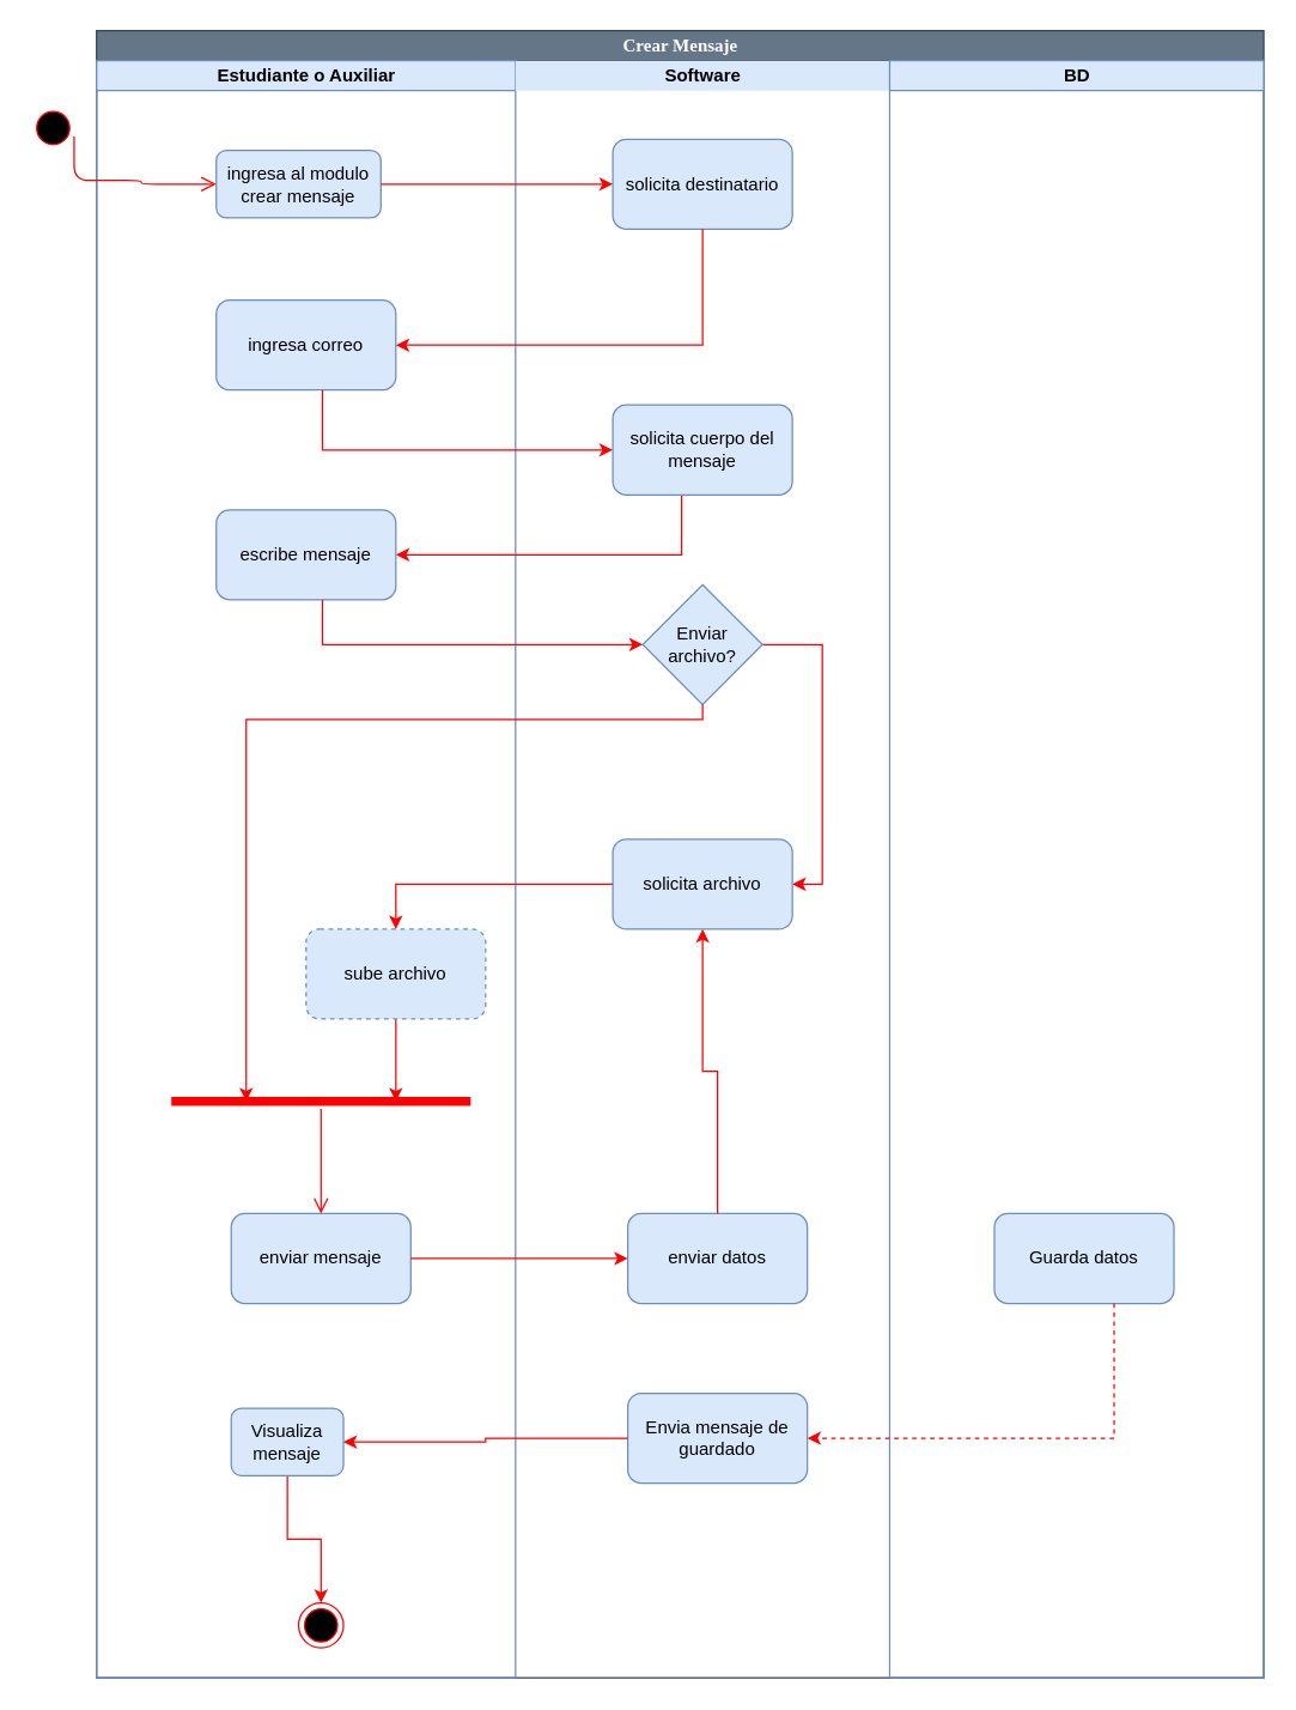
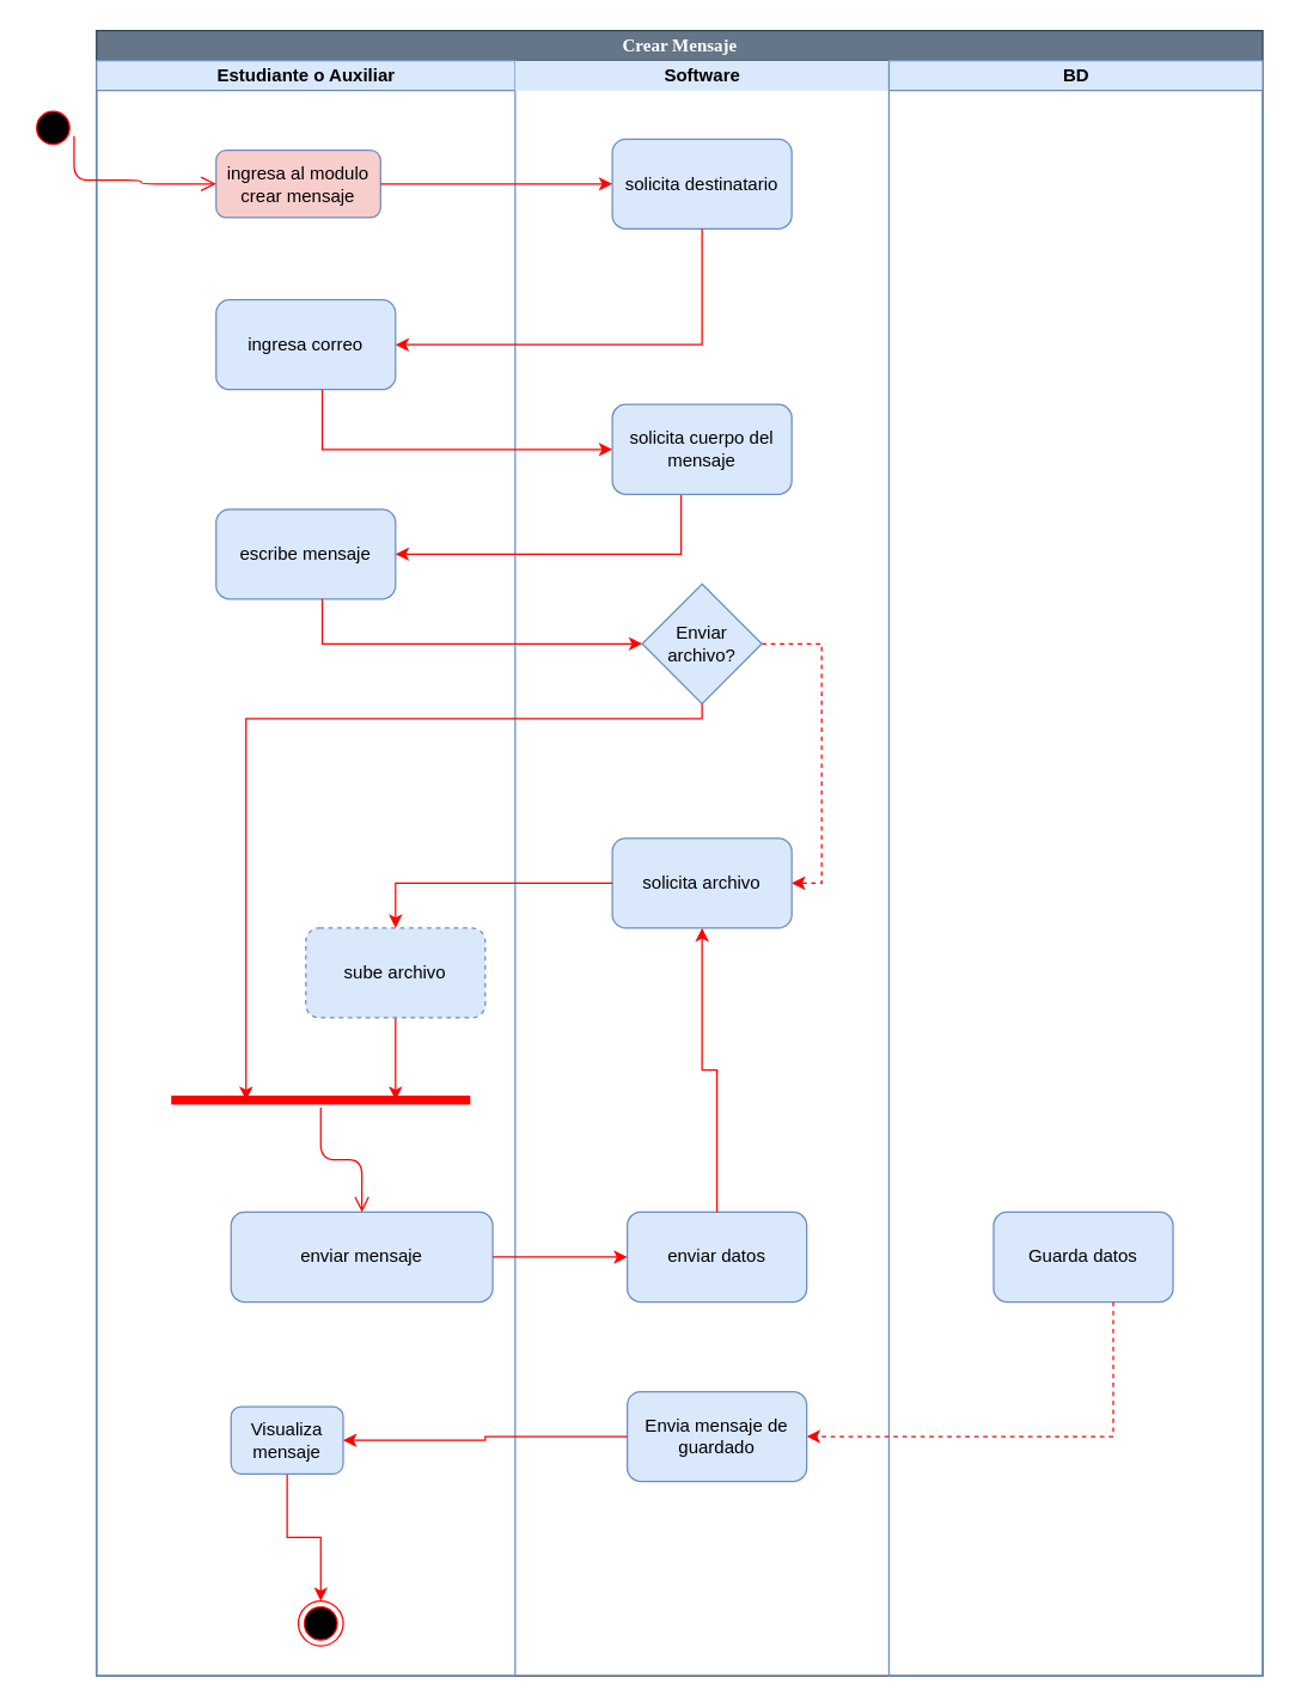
  <mxCell id="0" />
  <mxCell id="1" parent="0" />
  <mxCell id="2" value="Crear Mensaje" style="swimlane;html=1;childLayout=stackLayout;startSize=20;rounded=0;shadow=0;comic=0;labelBackgroundColor=none;strokeColor=#314354;strokeWidth=1;fillColor=#647687;fontFamily=Verdana;fontSize=12;align=center;fontColor=#ffffff;" parent="1" vertex="1"><mxGeometry x="64" y="20" width="780" height="1100" as="geometry" /></mxCell>
  <mxCell id="3" value="Estudiante o Auxiliar" style="swimlane;html=1;startSize=20;fillColor=#dae8fc;strokeColor=#6c8ebf;" parent="2" vertex="1"><mxGeometry y="20" width="280" height="1080" as="geometry" /></mxCell>
- <mxCell id="4" value="ingresa al modulo crear mensaje" style="rounded=1;whiteSpace=wrap;html=1;fillColor=#dae8fc;strokeColor=#6c8ebf;" parent="3" vertex="1"><mxGeometry x="80" y="60" width="110" height="45" as="geometry" /></mxCell>
+ <mxCell id="4" value="ingresa al modulo crear mensaje" style="rounded=1;whiteSpace=wrap;html=1;fillColor=#f8cecc;strokeColor=#6c8ebf;" parent="3" vertex="1"><mxGeometry x="80" y="60" width="110" height="45" as="geometry" /></mxCell>
  <mxCell id="5" value="ingresa correo" style="rounded=1;whiteSpace=wrap;html=1;fillColor=#dae8fc;strokeColor=#6c8ebf;" vertex="1" parent="3"><mxGeometry x="80" y="160" width="120" height="60" as="geometry" /></mxCell>
  <mxCell id="6" value="escribe mensaje" style="rounded=1;whiteSpace=wrap;html=1;fillColor=#dae8fc;strokeColor=#6c8ebf;" vertex="1" parent="3"><mxGeometry x="80" y="300" width="120" height="60" as="geometry" /></mxCell>
- <mxCell id="7" value="enviar mensaje" style="rounded=1;whiteSpace=wrap;html=1;fillColor=#dae8fc;strokeColor=#6c8ebf;" vertex="1" parent="3"><mxGeometry x="90" y="770" width="120" height="60" as="geometry" /></mxCell>
+ <mxCell id="7" value="enviar mensaje" style="rounded=1;whiteSpace=wrap;html=1;fillColor=#dae8fc;strokeColor=#6c8ebf;" vertex="1" parent="3"><mxGeometry x="90" y="770" width="175" height="60" as="geometry" /></mxCell>
  <mxCell id="8" style="edgeStyle=orthogonalEdgeStyle;rounded=0;orthogonalLoop=1;jettySize=auto;html=1;entryX=0.75;entryY=0.5;entryDx=0;entryDy=0;entryPerimeter=0;strokeColor=#FF0000;" edge="1" parent="3" source="9" target="10"><mxGeometry relative="1" as="geometry" /></mxCell>
  <mxCell id="9" value="sube archivo" style="rounded=1;whiteSpace=wrap;html=1;fillColor=#dae8fc;strokeColor=#6c8ebf;dashed=1;" vertex="1" parent="3"><mxGeometry x="140" y="580" width="120" height="60" as="geometry" /></mxCell>
  <mxCell id="10" value="" style="shape=line;html=1;strokeWidth=6;strokeColor=#ff0000;" vertex="1" parent="3"><mxGeometry x="50" y="690" width="200" height="10" as="geometry" /></mxCell>
  <mxCell id="11" value="" style="edgeStyle=orthogonalEdgeStyle;html=1;verticalAlign=bottom;endArrow=open;endSize=8;strokeColor=#ff0000;entryX=0.5;entryY=0;entryDx=0;entryDy=0;entryPerimeter=0;" edge="1" source="10" parent="3" target="7"><mxGeometry relative="1" as="geometry"><mxPoint x="150" y="750" as="targetPoint" /></mxGeometry></mxCell>
  <mxCell id="12" style="edgeStyle=orthogonalEdgeStyle;rounded=0;orthogonalLoop=1;jettySize=auto;html=1;entryX=0.5;entryY=0;entryDx=0;entryDy=0;strokeColor=#FF0000;" edge="1" parent="3" source="13" target="14"><mxGeometry relative="1" as="geometry" /></mxCell>
  <mxCell id="13" value="Visualiza mensaje" style="rounded=1;whiteSpace=wrap;html=1;fillColor=#dae8fc;strokeColor=#6c8ebf;" vertex="1" parent="3"><mxGeometry x="90" y="900" width="75" height="45" as="geometry" /></mxCell>
  <mxCell id="14" value="" style="ellipse;html=1;shape=endState;fillColor=#000000;strokeColor=#ff0000;" vertex="1" parent="3"><mxGeometry x="135" y="1030" width="30" height="30" as="geometry" /></mxCell>
  <mxCell id="15" value="Software" style="swimlane;html=1;startSize=20;fillColor=#dae8fc;strokeColor=none;" parent="2" vertex="1"><mxGeometry x="280" y="20" width="250" height="1080" as="geometry" /></mxCell>
  <mxCell id="16" style="edgeStyle=orthogonalEdgeStyle;rounded=0;orthogonalLoop=1;jettySize=auto;html=1;strokeColor=#FF0000;entryX=1;entryY=0.15;entryDx=0;entryDy=0;entryPerimeter=0;" parent="15" edge="1"><mxGeometry relative="1" as="geometry"><mxPoint x="170" y="69.571" as="targetPoint" /><Array as="points"><mxPoint x="240" y="730" /><mxPoint x="240" y="69" /></Array></mxGeometry></mxCell>
  <mxCell id="17" value="solicita destinatario" style="rounded=1;whiteSpace=wrap;html=1;fillColor=#dae8fc;strokeColor=#6c8ebf;" vertex="1" parent="15"><mxGeometry x="65" y="52.5" width="120" height="60" as="geometry" /></mxCell>
- <mxCell id="18" style="edgeStyle=orthogonalEdgeStyle;rounded=0;orthogonalLoop=1;jettySize=auto;html=1;entryX=1;entryY=0.5;entryDx=0;entryDy=0;strokeColor=#FF0000;" edge="1" parent="15" source="19" target="20"><mxGeometry relative="1" as="geometry"><Array as="points"><mxPoint x="205" y="390" /><mxPoint x="205" y="550" /></Array></mxGeometry></mxCell>
+ <mxCell id="18" style="edgeStyle=orthogonalEdgeStyle;rounded=0;orthogonalLoop=1;jettySize=auto;html=1;entryX=1;entryY=0.5;entryDx=0;entryDy=0;strokeColor=#FF0000;dashed=1;" edge="1" parent="15" source="19" target="20"><mxGeometry relative="1" as="geometry"><Array as="points"><mxPoint x="205" y="390" /><mxPoint x="205" y="550" /></Array></mxGeometry></mxCell>
  <mxCell id="19" value="Enviar archivo?" style="rhombus;whiteSpace=wrap;html=1;fillColor=#dae8fc;strokeColor=#6c8ebf;" vertex="1" parent="15"><mxGeometry x="85" y="350" width="80" height="80" as="geometry" /></mxCell>
  <mxCell id="20" value="solicita archivo" style="rounded=1;whiteSpace=wrap;html=1;fillColor=#dae8fc;strokeColor=#6c8ebf;" vertex="1" parent="15"><mxGeometry x="65" y="520" width="120" height="60" as="geometry" /></mxCell>
  <mxCell id="21" value="enviar datos" style="rounded=1;whiteSpace=wrap;html=1;fillColor=#dae8fc;strokeColor=#6c8ebf;" vertex="1" parent="15"><mxGeometry x="75" y="770" width="120" height="60" as="geometry" /></mxCell>
  <mxCell id="22" value="Envia mensaje de guardado" style="rounded=1;whiteSpace=wrap;html=1;fillColor=#dae8fc;strokeColor=#6c8ebf;" vertex="1" parent="15"><mxGeometry x="75" y="890" width="120" height="60" as="geometry" /></mxCell>
  <mxCell id="23" value="BD" style="swimlane;html=1;startSize=20;fillColor=#dae8fc;strokeColor=#6c8ebf;" parent="2" vertex="1"><mxGeometry x="530" y="20" width="250" height="1080" as="geometry" /></mxCell>
  <mxCell id="24" value="Guarda datos" style="rounded=1;whiteSpace=wrap;html=1;fillColor=#dae8fc;strokeColor=#6c8ebf;" vertex="1" parent="23"><mxGeometry x="70" y="770" width="120" height="60" as="geometry" /></mxCell>
  <mxCell id="25" style="edgeStyle=orthogonalEdgeStyle;rounded=0;orthogonalLoop=1;jettySize=auto;html=1;strokeColor=#FF0000;" edge="1" parent="2" source="4" target="17"><mxGeometry relative="1" as="geometry" /></mxCell>
  <mxCell id="26" style="edgeStyle=orthogonalEdgeStyle;rounded=0;orthogonalLoop=1;jettySize=auto;html=1;entryX=1;entryY=0.5;entryDx=0;entryDy=0;strokeColor=#FF0000;" edge="1" parent="2" source="17" target="5"><mxGeometry relative="1" as="geometry"><Array as="points"><mxPoint x="405" y="210" /></Array></mxGeometry></mxCell>
  <mxCell id="27" style="edgeStyle=orthogonalEdgeStyle;rounded=0;orthogonalLoop=1;jettySize=auto;html=1;entryX=0;entryY=0.5;entryDx=0;entryDy=0;strokeColor=#FF0000;" edge="1" parent="2" source="6" target="19"><mxGeometry relative="1" as="geometry"><Array as="points"><mxPoint x="151" y="410" /></Array></mxGeometry></mxCell>
  <mxCell id="28" style="edgeStyle=orthogonalEdgeStyle;rounded=0;orthogonalLoop=1;jettySize=auto;html=1;entryX=0.5;entryY=0;entryDx=0;entryDy=0;strokeColor=#FF0000;" edge="1" parent="2" source="20" target="9"><mxGeometry relative="1" as="geometry" /></mxCell>
  <mxCell id="29" style="edgeStyle=orthogonalEdgeStyle;rounded=0;orthogonalLoop=1;jettySize=auto;html=1;entryX=0.25;entryY=0.5;entryDx=0;entryDy=0;entryPerimeter=0;strokeColor=#FF0000;" edge="1" parent="2" source="19" target="10"><mxGeometry relative="1" as="geometry"><Array as="points"><mxPoint x="405" y="460" /><mxPoint x="100" y="460" /></Array></mxGeometry></mxCell>
  <mxCell id="30" style="edgeStyle=orthogonalEdgeStyle;rounded=0;orthogonalLoop=1;jettySize=auto;html=1;strokeColor=#FF0000;" edge="1" parent="2" source="7" target="21"><mxGeometry relative="1" as="geometry" /></mxCell>
  <mxCell id="31" style="edgeStyle=orthogonalEdgeStyle;rounded=0;orthogonalLoop=1;jettySize=auto;html=1;strokeColor=#FF0000;" edge="1" parent="2" source="21" target="20"><mxGeometry relative="1" as="geometry" /></mxCell>
  <mxCell id="32" style="edgeStyle=orthogonalEdgeStyle;rounded=0;orthogonalLoop=1;jettySize=auto;html=1;entryX=1;entryY=0.5;entryDx=0;entryDy=0;strokeColor=#FF0000;dashed=1;" edge="1" parent="2" source="24" target="22"><mxGeometry relative="1" as="geometry"><Array as="points"><mxPoint x="680" y="940" /></Array></mxGeometry></mxCell>
  <mxCell id="33" style="edgeStyle=orthogonalEdgeStyle;rounded=0;orthogonalLoop=1;jettySize=auto;html=1;entryX=1;entryY=0.5;entryDx=0;entryDy=0;strokeColor=#FF0000;" edge="1" parent="2" source="22" target="13"><mxGeometry relative="1" as="geometry" /></mxCell>
  <mxCell id="34" value="" style="ellipse;html=1;shape=startState;fillColor=#000000;strokeColor=#ff0000;" parent="1" vertex="1"><mxGeometry x="20" y="70" width="30" height="30" as="geometry" /></mxCell>
  <mxCell id="35" value="" style="edgeStyle=orthogonalEdgeStyle;html=1;verticalAlign=bottom;endArrow=open;endSize=8;strokeColor=#ff0000;entryX=0;entryY=0.5;entryDx=0;entryDy=0;" parent="1" source="34" target="4" edge="1"><mxGeometry relative="1" as="geometry"><mxPoint x="49" y="160" as="targetPoint" /><Array as="points"><mxPoint x="49" y="120" /><mxPoint x="94" y="120" /><mxPoint x="94" y="123" /></Array></mxGeometry></mxCell>
  <mxCell id="36" style="edgeStyle=orthogonalEdgeStyle;rounded=0;orthogonalLoop=1;jettySize=auto;html=1;entryX=1;entryY=0.5;entryDx=0;entryDy=0;strokeColor=#FF0000;" edge="1" parent="1" source="37" target="6"><mxGeometry relative="1" as="geometry"><Array as="points"><mxPoint x="455" y="370" /></Array></mxGeometry></mxCell>
  <mxCell id="37" value="solicita cuerpo del mensaje" style="rounded=1;whiteSpace=wrap;html=1;fillColor=#dae8fc;strokeColor=#6c8ebf;" vertex="1" parent="1"><mxGeometry x="409" y="270" width="120" height="60" as="geometry" /></mxCell>
  <mxCell id="38" style="edgeStyle=orthogonalEdgeStyle;rounded=0;orthogonalLoop=1;jettySize=auto;html=1;entryX=0;entryY=0.5;entryDx=0;entryDy=0;strokeColor=#FF0000;" edge="1" parent="1" source="5" target="37"><mxGeometry relative="1" as="geometry"><Array as="points"><mxPoint x="215" y="300" /></Array></mxGeometry></mxCell>
